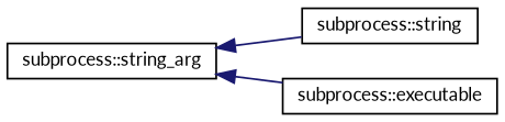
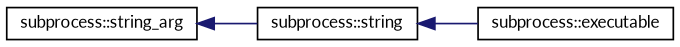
  digraph {
    fontname=Lato
    rankdir=LR
    node [color=black fillcolor=white fontname=Lato fontsize=10 shape=record style=filled]
    edge [color=midnightblue dir=back fontname=Lato fontsize=10 labelfontname=Helvetica labelfontsize=10 style=solid]
    n1 [height=0.2 label="subprocess::string_arg" width=0.4]
    n2 [height=0.2 label="subprocess::string" width=0.4]
    n3 [height=0.2 label="subprocess::executable" width=0.4]
    n1 -> n2
-   n1 -> n3
+   n2 -> n3
  }
